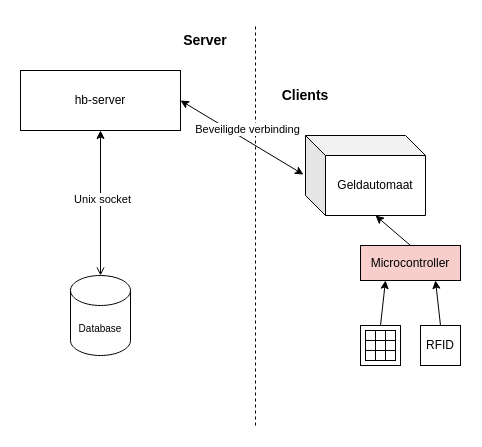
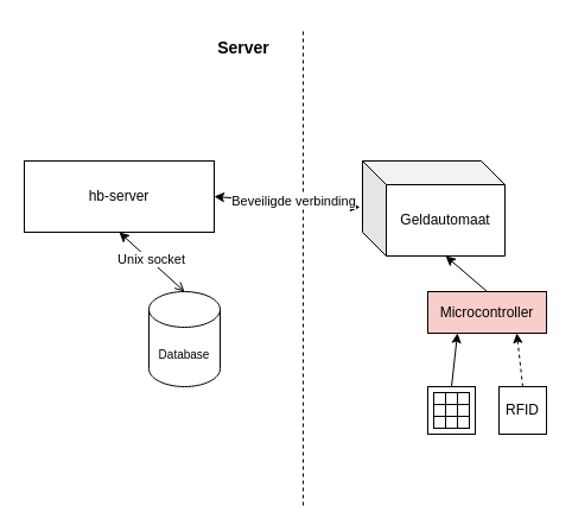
  <mxCell id="0" />
  <mxCell id="1" parent="0" />
- <mxCell id="2" value="hb-server" style="rounded=0;whiteSpace=wrap;html=1;" vertex="1" parent="1"><mxGeometry x="20" y="70" width="160" height="60" as="geometry" /></mxCell>
- <mxCell id="3" value="&lt;font style=&quot;font-size: 10px&quot;&gt;Database&lt;/font&gt;" style="shape=cylinder3;whiteSpace=wrap;html=1;boundedLbl=1;backgroundOutline=1;size=15;" vertex="1" parent="1"><mxGeometry x="70" y="275" width="60" height="80" as="geometry" /></mxCell>
+ <mxCell id="2" value="hb-server" style="rounded=0;whiteSpace=wrap;html=1;" vertex="1" parent="1"><mxGeometry x="20" y="135" width="160" height="60" as="geometry" /></mxCell>
+ <mxCell id="3" value="&lt;font style=&quot;font-size: 10px&quot;&gt;Database&lt;/font&gt;" style="shape=cylinder3;whiteSpace=wrap;html=1;boundedLbl=1;backgroundOutline=1;size=15;" vertex="1" parent="1"><mxGeometry x="125" y="245" width="60" height="80" as="geometry" /></mxCell>
  <mxCell id="4" value="" style="endArrow=none;dashed=1;html=1;" edge="1" parent="1"><mxGeometry width="50" height="50" relative="1" as="geometry"><mxPoint x="255" y="425" as="sourcePoint" /><mxPoint x="255" as="targetPoint" y="25" /></mxGeometry></mxCell>
  <mxCell id="5" value="" style="endArrow=open;startArrow=classic;html=1;exitX=0.5;exitY=1;exitDx=0;exitDy=0;entryX=0.5;entryY=0;entryDx=0;entryDy=0;entryPerimeter=0;" edge="1" parent="1" source="2" target="3"><mxGeometry width="50" height="50" relative="1" as="geometry"><mxPoint x="140" y="215" as="sourcePoint" /><mxPoint x="160" y="235" as="targetPoint" /></mxGeometry></mxCell>
  <mxCell id="6" value="Unix socket" style="edgeLabel;html=1;align=center;verticalAlign=middle;resizable=0;points=[];" vertex="1" connectable="0" parent="5"><mxGeometry x="-0.057" y="1" relative="1" as="geometry"><mxPoint as="offset" /></mxGeometry></mxCell>
  <mxCell id="7" value="" style="endArrow=classic;startArrow=classic;html=1;exitX=1;exitY=0.5;exitDx=0;exitDy=0;entryX=-0.017;entryY=0.488;entryDx=0;entryDy=0;entryPerimeter=0;" edge="1" parent="1" source="2" target="9"><mxGeometry width="50" height="50" relative="1" as="geometry"><mxPoint x="450" y="195" as="sourcePoint" /><mxPoint x="330" y="165" as="targetPoint" /></mxGeometry></mxCell>
  <mxCell id="8" value="Beveiligde verbinding" style="edgeLabel;html=1;align=center;verticalAlign=middle;resizable=0;points=[];" vertex="1" connectable="0" parent="7"><mxGeometry x="-0.228" relative="1" as="geometry"><mxPoint x="19" y="0.37" as="offset" /></mxGeometry></mxCell>
  <mxCell id="9" value="Geldautomaat" style="shape=cube;whiteSpace=wrap;html=1;boundedLbl=1;backgroundOutline=1;darkOpacity=0.05;darkOpacity2=0.1;" vertex="1" parent="1"><mxGeometry x="305" y="135" width="120" height="80" as="geometry" /></mxCell>
  <mxCell id="10" value="&lt;b&gt;&lt;font style=&quot;font-size: 14px&quot;&gt;Server&lt;/font&gt;&lt;/b&gt;" style="text;html=1;strokeColor=none;fillColor=none;align=center;verticalAlign=middle;whiteSpace=wrap;rounded=0;" vertex="1" parent="1"><mxGeometry x="165" y="20" width="80" height="40" as="geometry" /></mxCell>
- <mxCell id="11" value="&lt;b&gt;&lt;font style=&quot;font-size: 14px&quot;&gt;Clients&lt;/font&gt;&lt;/b&gt;" style="text;html=1;strokeColor=none;fillColor=none;align=center;verticalAlign=middle;whiteSpace=wrap;rounded=0;" vertex="1" parent="1"><mxGeometry x="265" y="75" width="80" height="40" as="geometry" /></mxCell>
  <mxCell id="12" value="" style="rounded=0;whiteSpace=wrap;html=1;" vertex="1" parent="1"><mxGeometry x="360" y="325" width="40" height="40" as="geometry" /></mxCell>
  <mxCell id="13" value="" style="rounded=0;whiteSpace=wrap;html=1;" vertex="1" parent="1"><mxGeometry x="365" y="330" width="10" height="10" as="geometry" /></mxCell>
  <mxCell id="14" value="" style="rounded=0;whiteSpace=wrap;html=1;" vertex="1" parent="1"><mxGeometry x="375" y="330" width="10" height="10" as="geometry" /></mxCell>
  <mxCell id="15" value="" style="rounded=0;whiteSpace=wrap;html=1;" vertex="1" parent="1"><mxGeometry x="365" y="340" width="10" height="10" as="geometry" /></mxCell>
  <mxCell id="16" value="" style="rounded=0;whiteSpace=wrap;html=1;" vertex="1" parent="1"><mxGeometry x="375" y="340" width="10" height="10" as="geometry" /></mxCell>
  <mxCell id="17" value="" style="rounded=0;whiteSpace=wrap;html=1;" vertex="1" parent="1"><mxGeometry x="365" y="350" width="10" height="10" as="geometry" /></mxCell>
  <mxCell id="18" value="" style="rounded=0;whiteSpace=wrap;html=1;" vertex="1" parent="1"><mxGeometry x="385" y="330" width="10" height="10" as="geometry" /></mxCell>
  <mxCell id="19" value="" style="rounded=0;whiteSpace=wrap;html=1;" vertex="1" parent="1"><mxGeometry x="385" y="340" width="10" height="10" as="geometry" /></mxCell>
  <mxCell id="20" value="" style="rounded=0;whiteSpace=wrap;html=1;" vertex="1" parent="1"><mxGeometry x="385" y="350" width="10" height="10" as="geometry" /></mxCell>
  <mxCell id="21" value="" style="rounded=0;whiteSpace=wrap;html=1;" vertex="1" parent="1"><mxGeometry x="375" y="350" width="10" height="10" as="geometry" /></mxCell>
  <mxCell id="22" value="Microcontroller" style="rounded=0;whiteSpace=wrap;html=1;fillColor=#f8cecc;" vertex="1" parent="1"><mxGeometry x="360" y="245" width="100" height="35" as="geometry" /></mxCell>
  <mxCell id="23" value="" style="endArrow=classic;html=1;exitX=0.5;exitY=0;exitDx=0;exitDy=0;entryX=0;entryY=0;entryDx=70;entryDy=80;entryPerimeter=0;" edge="1" parent="1" source="22" target="9"><mxGeometry width="50" height="50" relative="1" as="geometry"><mxPoint x="500" y="275" as="sourcePoint" /><mxPoint x="550" y="225" as="targetPoint" /></mxGeometry></mxCell>
  <mxCell id="24" value="" style="endArrow=classic;html=1;exitX=0.5;exitY=0;exitDx=0;exitDy=0;entryX=0.25;entryY=1;entryDx=0;entryDy=0;" edge="1" parent="1" source="12" target="22"><mxGeometry width="50" height="50" relative="1" as="geometry"><mxPoint x="510" y="345" as="sourcePoint" /><mxPoint x="560" y="295" as="targetPoint" /></mxGeometry></mxCell>
  <mxCell id="25" value="RFID" style="rounded=0;whiteSpace=wrap;html=1;" vertex="1" parent="1"><mxGeometry x="420" y="325" width="40" height="40" as="geometry" /></mxCell>
- <mxCell id="26" value="" style="endArrow=classic;html=1;exitX=0.5;exitY=0;exitDx=0;exitDy=0;entryX=0.75;entryY=1;entryDx=0;entryDy=0;" edge="1" parent="1" source="25" target="22"><mxGeometry width="50" height="50" relative="1" as="geometry"><mxPoint x="490" y="345" as="sourcePoint" /><mxPoint x="540" y="295" as="targetPoint" /></mxGeometry></mxCell>
+ <mxCell id="26" value="" style="endArrow=classic;html=1;exitX=0.5;exitY=0;exitDx=0;exitDy=0;entryX=0.75;entryY=1;entryDx=0;entryDy=0;dashed=1;" edge="1" parent="1" source="25" target="22"><mxGeometry width="50" height="50" relative="1" as="geometry"><mxPoint x="490" y="345" as="sourcePoint" /><mxPoint x="540" y="295" as="targetPoint" /></mxGeometry></mxCell>
